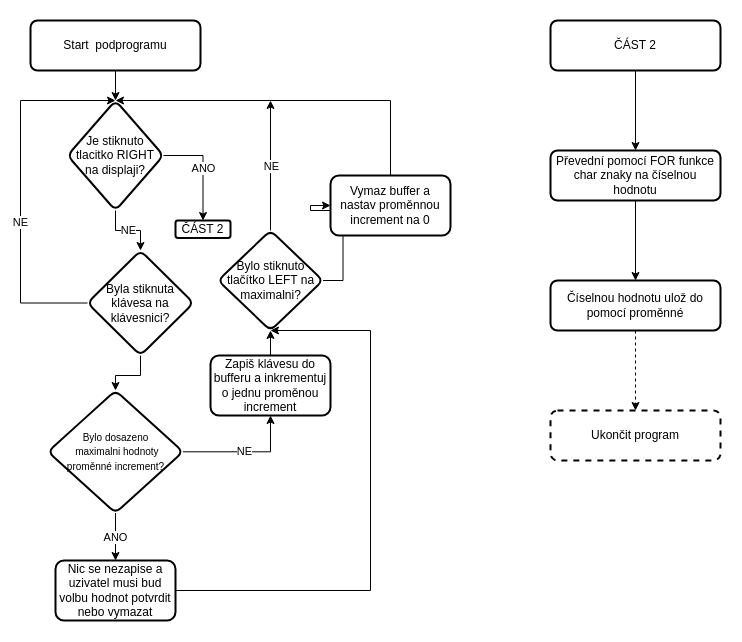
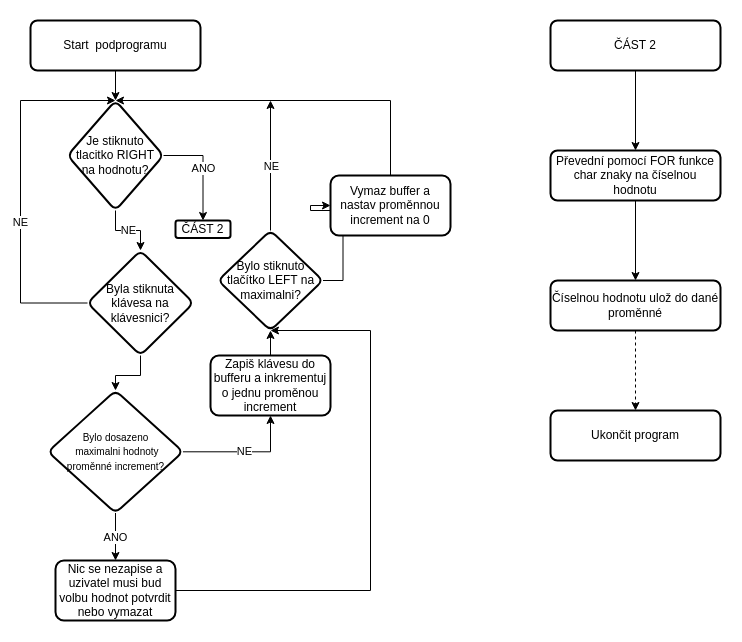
  <mxCell id="0" />
  <mxCell id="1" parent="0" />
  <mxCell id="2" value="" style="edgeStyle=orthogonalEdgeStyle;rounded=0;orthogonalLoop=1;jettySize=auto;html=1;" parent="1" source="3" target="6" edge="1"><mxGeometry relative="1" as="geometry" /></mxCell>
  <mxCell id="3" value="Start&amp;nbsp; podprogramu" style="rounded=1;whiteSpace=wrap;html=1;absoluteArcSize=1;arcSize=14;strokeWidth=2;" parent="1" vertex="1"><mxGeometry x="30" y="20" width="170" height="50" as="geometry" /></mxCell>
  <mxCell id="4" value="NE" style="edgeStyle=orthogonalEdgeStyle;rounded=0;orthogonalLoop=1;jettySize=auto;html=1;" parent="1" source="6" target="9" edge="1"><mxGeometry relative="1" as="geometry" /></mxCell>
  <mxCell id="5" value="ANO" style="edgeStyle=orthogonalEdgeStyle;rounded=0;orthogonalLoop=1;jettySize=auto;html=1;" parent="1" source="6" target="22" edge="1"><mxGeometry relative="1" as="geometry" /></mxCell>
- <mxCell id="6" value="Je stiknuto tlacitko RIGHT&lt;br&gt;na displaji?" style="rhombus;whiteSpace=wrap;html=1;rounded=1;arcSize=14;strokeWidth=2;" parent="1" vertex="1"><mxGeometry x="67" y="100" width="96" height="110" as="geometry" /></mxCell>
+ <mxCell id="6" value="Je stiknuto tlacitko RIGHT&lt;br&gt;na hodnotu?" style="rhombus;whiteSpace=wrap;html=1;rounded=1;arcSize=14;strokeWidth=2;" parent="1" vertex="1"><mxGeometry x="67" y="100" width="96" height="110" as="geometry" /></mxCell>
  <mxCell id="7" value="NE" style="edgeStyle=orthogonalEdgeStyle;rounded=0;orthogonalLoop=1;jettySize=auto;html=1;entryX=0.5;entryY=0;entryDx=0;entryDy=0;" parent="1" source="9" target="6" edge="1"><mxGeometry x="-0.186" relative="1" as="geometry"><Array as="points"><mxPoint x="20" y="303" /><mxPoint x="20" y="100" /></Array><mxPoint as="offset" /></mxGeometry></mxCell>
  <mxCell id="8" value="" style="edgeStyle=orthogonalEdgeStyle;rounded=0;orthogonalLoop=1;jettySize=auto;html=1;" parent="1" source="9" target="14" edge="1"><mxGeometry relative="1" as="geometry" /></mxCell>
  <mxCell id="9" value="Byla stiknuta klávesa na klávesnici?" style="rhombus;whiteSpace=wrap;html=1;rounded=1;arcSize=14;strokeWidth=2;" parent="1" vertex="1"><mxGeometry x="87" y="250" width="106" height="105" as="geometry" /></mxCell>
  <mxCell id="10" value="" style="edgeStyle=orthogonalEdgeStyle;rounded=0;orthogonalLoop=1;jettySize=auto;html=1;" parent="1" source="11" target="19" edge="1"><mxGeometry relative="1" as="geometry" /></mxCell>
  <mxCell id="11" value="Zapiš klávesu do bufferu a inkrementuj o jednu proměnou increment" style="whiteSpace=wrap;html=1;rounded=1;arcSize=14;strokeWidth=2;" parent="1" vertex="1"><mxGeometry x="210" y="355" width="120" height="60" as="geometry" /></mxCell>
  <mxCell id="12" value="NE" style="edgeStyle=orthogonalEdgeStyle;rounded=0;orthogonalLoop=1;jettySize=auto;html=1;" parent="1" source="14" target="11" edge="1"><mxGeometry relative="1" as="geometry"><Array as="points"><mxPoint x="270" y="451" /></Array></mxGeometry></mxCell>
  <mxCell id="13" value="ANO" style="edgeStyle=orthogonalEdgeStyle;rounded=0;orthogonalLoop=1;jettySize=auto;html=1;" parent="1" source="14" target="16" edge="1"><mxGeometry relative="1" as="geometry" /></mxCell>
  <mxCell id="14" value="&lt;font style=&quot;font-size: 10px;&quot;&gt;Bylo dosazeno&lt;br&gt;&amp;nbsp;maximalni hodnoty &lt;br&gt;proměnné increment?&lt;/font&gt;" style="rhombus;whiteSpace=wrap;html=1;rounded=1;arcSize=14;strokeWidth=2;" parent="1" vertex="1"><mxGeometry x="47.5" y="390" width="135" height="122.5" as="geometry" /></mxCell>
  <mxCell id="15" style="edgeStyle=orthogonalEdgeStyle;rounded=0;orthogonalLoop=1;jettySize=auto;html=1;entryX=0.5;entryY=1;entryDx=0;entryDy=0;" parent="1" source="16" target="19" edge="1"><mxGeometry relative="1" as="geometry"><Array as="points"><mxPoint x="370" y="590" /><mxPoint x="370" y="330" /></Array></mxGeometry></mxCell>
  <mxCell id="16" value="Nic se nezapise a uzivatel musi bud volbu hodnot potvrdit nebo vymazat" style="whiteSpace=wrap;html=1;rounded=1;arcSize=14;strokeWidth=2;" parent="1" vertex="1"><mxGeometry x="55" y="560" width="120" height="60" as="geometry" /></mxCell>
  <mxCell id="17" value="ANO" style="edgeStyle=orthogonalEdgeStyle;rounded=0;orthogonalLoop=1;jettySize=auto;html=1;" parent="1" source="19" target="21" edge="1"><mxGeometry relative="1" as="geometry" /></mxCell>
  <mxCell id="18" value="NE" style="edgeStyle=orthogonalEdgeStyle;rounded=0;orthogonalLoop=1;jettySize=auto;html=1;" parent="1" source="19" edge="1"><mxGeometry relative="1" as="geometry"><mxPoint x="270" y="100" as="targetPoint" /></mxGeometry></mxCell>
  <mxCell id="19" value="Bylo stiknuto tlačítko LEFT na maximalni?" style="rhombus;whiteSpace=wrap;html=1;rounded=1;arcSize=14;strokeWidth=2;" parent="1" vertex="1"><mxGeometry x="217.5" y="230" width="105" height="100" as="geometry" /></mxCell>
  <mxCell id="20" style="edgeStyle=orthogonalEdgeStyle;rounded=0;orthogonalLoop=1;jettySize=auto;html=1;entryX=0.5;entryY=0;entryDx=0;entryDy=0;" parent="1" source="21" target="6" edge="1"><mxGeometry relative="1" as="geometry"><Array as="points"><mxPoint x="390" y="100" /></Array></mxGeometry></mxCell>
  <mxCell id="21" value="Vymaz buffer a nastav proměnnou increment na 0" style="whiteSpace=wrap;html=1;rounded=1;arcSize=14;strokeWidth=2;" parent="1" vertex="1"><mxGeometry x="330" y="175" width="120" height="60" as="geometry" /></mxCell>
  <mxCell id="22" value="ČÁST 2" style="whiteSpace=wrap;html=1;rounded=1;arcSize=14;strokeWidth=2;" parent="1" vertex="1"><mxGeometry x="175" y="220" width="55" height="17.5" as="geometry" /></mxCell>
  <mxCell id="23" value="" style="edgeStyle=orthogonalEdgeStyle;rounded=0;orthogonalLoop=1;jettySize=auto;html=1;" parent="1" source="24" target="26" edge="1"><mxGeometry relative="1" as="geometry" /></mxCell>
  <mxCell id="24" value="ČÁST 2" style="rounded=1;whiteSpace=wrap;html=1;absoluteArcSize=1;arcSize=14;strokeWidth=2;" parent="1" vertex="1"><mxGeometry x="550" y="20" width="170" height="50" as="geometry" /></mxCell>
  <mxCell id="25" value="" style="edgeStyle=orthogonalEdgeStyle;rounded=0;orthogonalLoop=1;jettySize=auto;html=1;" parent="1" source="26" target="28" edge="1"><mxGeometry relative="1" as="geometry" /></mxCell>
  <mxCell id="26" value="Převední pomocí FOR funkce char znaky na číselnou hodnotu" style="rounded=1;whiteSpace=wrap;html=1;absoluteArcSize=1;arcSize=14;strokeWidth=2;" parent="1" vertex="1"><mxGeometry x="550" y="150" width="170" height="50" as="geometry" /></mxCell>
  <mxCell id="27" value="" style="edgeStyle=orthogonalEdgeStyle;rounded=0;orthogonalLoop=1;jettySize=auto;html=1;dashed=1;" parent="1" source="28" target="29" edge="1"><mxGeometry relative="1" as="geometry" /></mxCell>
- <mxCell id="28" value="Číselnou hodnotu ulož do pomocí proměnné" style="rounded=1;whiteSpace=wrap;html=1;absoluteArcSize=1;arcSize=14;strokeWidth=2;" parent="1" vertex="1"><mxGeometry x="550" y="280" width="170" height="50" as="geometry" /></mxCell>
- <mxCell id="29" value="Ukončit program" style="rounded=1;whiteSpace=wrap;html=1;absoluteArcSize=1;arcSize=14;strokeWidth=2;dashed=1;" parent="1" vertex="1"><mxGeometry x="550" y="410" width="170" height="50" as="geometry" /></mxCell>
+ <mxCell id="28" value="Číselnou hodnotu ulož do dané proměnné" style="rounded=1;whiteSpace=wrap;html=1;absoluteArcSize=1;arcSize=14;strokeWidth=2;" parent="1" vertex="1"><mxGeometry x="550" y="280" width="170" height="50" as="geometry" /></mxCell>
+ <mxCell id="29" value="Ukončit program" style="rounded=1;whiteSpace=wrap;html=1;absoluteArcSize=1;arcSize=14;strokeWidth=2;" parent="1" vertex="1"><mxGeometry x="550" y="410" width="170" height="50" as="geometry" /></mxCell>
